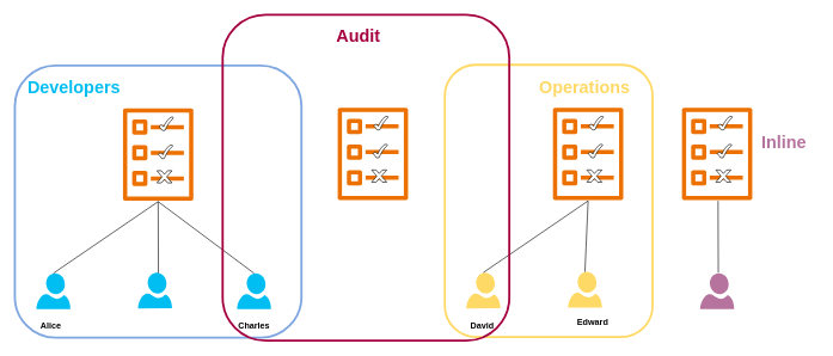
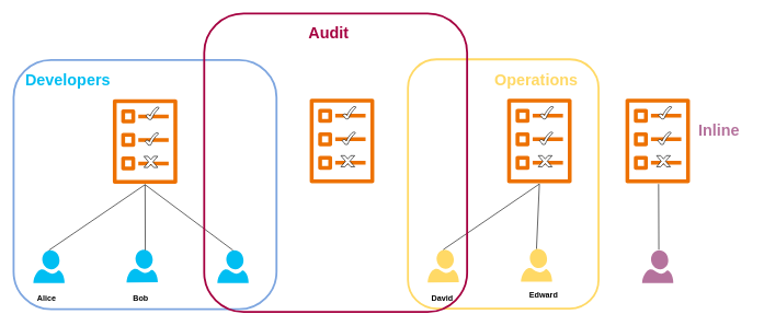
  <mxCell id="0" />
  <mxCell id="1" parent="0" />
  <mxCell id="2" value="" style="rounded=1;whiteSpace=wrap;html=1;fillColor=none;strokeWidth=3;strokeColor=#7EA6E0;" vertex="1" parent="1"><mxGeometry x="20" y="91" width="400" height="380" as="geometry" /></mxCell>
  <mxCell id="3" value="" style="sketch=0;outlineConnect=0;fontColor=#232F3E;gradientColor=none;fillColor=#ED7100;strokeColor=none;dashed=0;verticalLabelPosition=bottom;verticalAlign=top;align=center;html=1;fontSize=12;fontStyle=0;aspect=fixed;pointerEvents=1;shape=mxgraph.aws4.ecs_task;movable=1;resizable=1;rotatable=1;deletable=1;editable=1;locked=0;connectable=1;" vertex="1" parent="1"><mxGeometry x="170.35" y="151" width="99.31" height="128.83" as="geometry" /></mxCell>
  <mxCell id="4" value="" style="verticalLabelPosition=bottom;verticalAlign=top;html=1;shape=mxgraph.basic.tick;movable=1;resizable=1;rotatable=1;deletable=1;editable=1;locked=0;connectable=1;" vertex="1" parent="1"><mxGeometry x="221.35" y="162.83" width="20" height="19.17" as="geometry" /></mxCell>
  <mxCell id="5" value="" style="verticalLabelPosition=bottom;verticalAlign=top;html=1;shape=mxgraph.basic.tick;movable=1;resizable=1;rotatable=1;deletable=1;editable=1;locked=0;connectable=1;" vertex="1" parent="1"><mxGeometry x="220.35" y="201.83" width="20" height="19.17" as="geometry" /></mxCell>
  <mxCell id="6" value="" style="verticalLabelPosition=bottom;verticalAlign=top;html=1;shape=mxgraph.basic.x;movable=1;resizable=1;rotatable=1;deletable=1;editable=1;locked=0;connectable=1;" vertex="1" parent="1"><mxGeometry x="218.35" y="237.83" width="21" height="17" as="geometry" /></mxCell>
  <mxCell id="7" value="" style="verticalLabelPosition=bottom;html=1;verticalAlign=top;align=center;strokeColor=none;fillColor=#00BEF2;shape=mxgraph.azure.user;" vertex="1" parent="1"><mxGeometry x="50" y="381" width="47.5" height="50" as="geometry" /></mxCell>
  <mxCell id="8" value="" style="verticalLabelPosition=bottom;html=1;verticalAlign=top;align=center;strokeColor=none;fillColor=#00BEF2;shape=mxgraph.azure.user;" vertex="1" parent="1"><mxGeometry x="191.85" y="380" width="47.5" height="50" as="geometry" /></mxCell>
  <mxCell id="9" value="" style="verticalLabelPosition=bottom;html=1;verticalAlign=top;align=center;strokeColor=none;fillColor=#00BEF2;shape=mxgraph.azure.user;" vertex="1" parent="1"><mxGeometry x="330" y="381" width="47.5" height="50" as="geometry" /></mxCell>
  <mxCell id="10" value="&lt;b&gt;Alice&lt;/b&gt;" style="text;whiteSpace=wrap;html=1;" vertex="1" parent="1"><mxGeometry x="53.75" y="441" width="40" height="30" as="geometry" /></mxCell>
- <mxCell id="12" value="&lt;b&gt;Charles&lt;/b&gt;" style="text;whiteSpace=wrap;html=1;" vertex="1" parent="1"><mxGeometry x="330" y="441" width="40" height="30" as="geometry" /></mxCell>
+ <mxCell id="11" value="&lt;b&gt;Bob&lt;/b&gt;" style="text;whiteSpace=wrap;html=1;" vertex="1" parent="1"><mxGeometry x="200" y="441" width="40" height="30" as="geometry" /></mxCell>
  <mxCell id="13" value="" style="endArrow=none;html=1;rounded=0;exitX=0.5;exitY=0;exitDx=0;exitDy=0;exitPerimeter=0;entryX=0.5;entryY=0;entryDx=0;entryDy=0;entryPerimeter=0;" edge="1" parent="1" source="9" target="7"><mxGeometry width="50" height="50" relative="1" as="geometry"><mxPoint x="360" y="349.83" as="sourcePoint" /><mxPoint x="80" y="349.83" as="targetPoint" /><Array as="points"><mxPoint x="220" y="281" /></Array></mxGeometry></mxCell>
  <mxCell id="14" value="" style="endArrow=none;html=1;rounded=0;" edge="1" parent="1"><mxGeometry width="50" height="50" relative="1" as="geometry"><mxPoint x="220.35" y="381" as="sourcePoint" /><mxPoint x="220" y="281" as="targetPoint" /></mxGeometry></mxCell>
  <mxCell id="15" value="" style="rounded=1;whiteSpace=wrap;html=1;fillColor=none;strokeWidth=3;strokeColor=#FFD966;" vertex="1" parent="1"><mxGeometry x="620" y="90" width="290" height="380" as="geometry" /></mxCell>
  <mxCell id="16" value="" style="sketch=0;outlineConnect=0;fontColor=#232F3E;gradientColor=none;fillColor=#ED7100;strokeColor=none;dashed=0;verticalLabelPosition=bottom;verticalAlign=top;align=center;html=1;fontSize=12;fontStyle=0;aspect=fixed;pointerEvents=1;shape=mxgraph.aws4.ecs_task;movable=1;resizable=1;rotatable=1;deletable=1;editable=1;locked=0;connectable=1;" vertex="1" parent="1"><mxGeometry x="770.35" y="150" width="99.31" height="128.83" as="geometry" /></mxCell>
  <mxCell id="17" value="" style="verticalLabelPosition=bottom;verticalAlign=top;html=1;shape=mxgraph.basic.tick;movable=1;resizable=1;rotatable=1;deletable=1;editable=1;locked=0;connectable=1;" vertex="1" parent="1"><mxGeometry x="821.35" y="161.83" width="20" height="19.17" as="geometry" /></mxCell>
  <mxCell id="18" value="" style="verticalLabelPosition=bottom;verticalAlign=top;html=1;shape=mxgraph.basic.tick;movable=1;resizable=1;rotatable=1;deletable=1;editable=1;locked=0;connectable=1;" vertex="1" parent="1"><mxGeometry x="820.35" y="200.83" width="20" height="19.17" as="geometry" /></mxCell>
  <mxCell id="19" value="" style="verticalLabelPosition=bottom;verticalAlign=top;html=1;shape=mxgraph.basic.x;movable=1;resizable=1;rotatable=1;deletable=1;editable=1;locked=0;connectable=1;" vertex="1" parent="1"><mxGeometry x="818.35" y="236.83" width="21" height="17" as="geometry" /></mxCell>
  <mxCell id="20" value="" style="verticalLabelPosition=bottom;html=1;verticalAlign=top;align=center;strokeColor=none;fillColor=#FFD966;shape=mxgraph.azure.user;" vertex="1" parent="1"><mxGeometry x="650" y="380" width="47.5" height="50" as="geometry" /></mxCell>
  <mxCell id="21" value="" style="verticalLabelPosition=bottom;html=1;verticalAlign=top;align=center;strokeColor=none;fillColor=#FFD966;shape=mxgraph.azure.user;" vertex="1" parent="1"><mxGeometry x="791.85" y="379" width="47.5" height="50" as="geometry" /></mxCell>
  <mxCell id="22" value="&lt;b&gt;David&lt;/b&gt;" style="text;whiteSpace=wrap;html=1;" vertex="1" parent="1"><mxGeometry x="653.75" y="440" width="40" height="30" as="geometry" /></mxCell>
  <mxCell id="23" value="&lt;b&gt;Edward&lt;/b&gt;" style="text;whiteSpace=wrap;html=1;" vertex="1" parent="1"><mxGeometry x="802.6" y="435" width="40" height="30" as="geometry" /></mxCell>
  <mxCell id="24" value="" style="endArrow=none;html=1;rounded=0;exitX=0.5;exitY=0;exitDx=0;exitDy=0;exitPerimeter=0;entryX=0.5;entryY=0;entryDx=0;entryDy=0;entryPerimeter=0;" edge="1" source="21" target="20" parent="1"><mxGeometry width="50" height="50" relative="1" as="geometry"><mxPoint x="953.75" y="380" as="sourcePoint" /><mxPoint x="680" y="348.83" as="targetPoint" /><Array as="points"><mxPoint x="820" y="280" /></Array></mxGeometry></mxCell>
  <mxCell id="25" value="&lt;h1 style=&quot;margin-top: 0px;&quot;&gt;&lt;font color=&quot;#ffd966&quot;&gt;Operations&lt;/font&gt;&lt;/h1&gt;" style="text;html=1;whiteSpace=wrap;overflow=hidden;rounded=0;" vertex="1" parent="1"><mxGeometry x="750" y="101" width="240" height="39" as="geometry" /></mxCell>
  <mxCell id="26" value="&lt;h1 style=&quot;margin-top: 0px;&quot;&gt;&lt;font color=&quot;#00bef2&quot;&gt;Developers&lt;/font&gt;&lt;/h1&gt;" style="text;html=1;whiteSpace=wrap;overflow=hidden;rounded=0;" vertex="1" parent="1"><mxGeometry x="36" y="101" width="320" height="80" as="geometry" /></mxCell>
  <mxCell id="27" value="" style="sketch=0;outlineConnect=0;fontColor=#232F3E;gradientColor=none;fillColor=#ED7100;strokeColor=none;dashed=0;verticalLabelPosition=bottom;verticalAlign=top;align=center;html=1;fontSize=12;fontStyle=0;aspect=fixed;pointerEvents=1;shape=mxgraph.aws4.ecs_task;movable=1;resizable=1;rotatable=1;deletable=1;editable=1;locked=0;connectable=1;" vertex="1" parent="1"><mxGeometry x="950.35" y="150" width="99.31" height="128.83" as="geometry" /></mxCell>
  <mxCell id="28" value="" style="verticalLabelPosition=bottom;verticalAlign=top;html=1;shape=mxgraph.basic.tick;movable=1;resizable=1;rotatable=1;deletable=1;editable=1;locked=0;connectable=1;" vertex="1" parent="1"><mxGeometry x="1001.35" y="161.83" width="20" height="19.17" as="geometry" /></mxCell>
  <mxCell id="29" value="" style="verticalLabelPosition=bottom;verticalAlign=top;html=1;shape=mxgraph.basic.tick;movable=1;resizable=1;rotatable=1;deletable=1;editable=1;locked=0;connectable=1;" vertex="1" parent="1"><mxGeometry x="1000.35" y="200.83" width="20" height="19.17" as="geometry" /></mxCell>
  <mxCell id="30" value="" style="verticalLabelPosition=bottom;verticalAlign=top;html=1;shape=mxgraph.basic.x;movable=1;resizable=1;rotatable=1;deletable=1;editable=1;locked=0;connectable=1;" vertex="1" parent="1"><mxGeometry x="998.35" y="236.83" width="21" height="17" as="geometry" /></mxCell>
  <mxCell id="31" value="&lt;h1 style=&quot;margin-top: 0px;&quot;&gt;&lt;font color=&quot;#b5739d&quot;&gt;Inline&lt;/font&gt;&lt;/h1&gt;" style="text;html=1;whiteSpace=wrap;overflow=hidden;rounded=0;" vertex="1" parent="1"><mxGeometry x="1060" y="177.83" width="80" height="39" as="geometry" /></mxCell>
  <mxCell id="32" value="" style="verticalLabelPosition=bottom;html=1;verticalAlign=top;align=center;strokeColor=none;fillColor=#B5739D;shape=mxgraph.azure.user;" vertex="1" parent="1"><mxGeometry x="976.26" y="381" width="47.5" height="50" as="geometry" /></mxCell>
  <mxCell id="33" value="" style="endArrow=none;html=1;rounded=0;" edge="1" parent="1"><mxGeometry width="50" height="50" relative="1" as="geometry"><mxPoint x="1001.7" y="380" as="sourcePoint" /><mxPoint x="1001.35" y="280" as="targetPoint" /></mxGeometry></mxCell>
  <mxCell id="34" value="" style="sketch=0;outlineConnect=0;fontColor=#232F3E;gradientColor=none;fillColor=#ED7100;strokeColor=none;dashed=0;verticalLabelPosition=bottom;verticalAlign=top;align=center;html=1;fontSize=12;fontStyle=0;aspect=fixed;pointerEvents=1;shape=mxgraph.aws4.ecs_task;movable=1;resizable=1;rotatable=1;deletable=1;editable=1;locked=0;connectable=1;" vertex="1" parent="1"><mxGeometry x="470" y="150" width="99.31" height="128.83" as="geometry" /></mxCell>
  <mxCell id="35" value="" style="verticalLabelPosition=bottom;verticalAlign=top;html=1;shape=mxgraph.basic.tick;movable=1;resizable=1;rotatable=1;deletable=1;editable=1;locked=0;connectable=1;" vertex="1" parent="1"><mxGeometry x="521" y="161.83" width="20" height="19.17" as="geometry" /></mxCell>
  <mxCell id="36" value="" style="verticalLabelPosition=bottom;verticalAlign=top;html=1;shape=mxgraph.basic.tick;movable=1;resizable=1;rotatable=1;deletable=1;editable=1;locked=0;connectable=1;" vertex="1" parent="1"><mxGeometry x="520" y="200.83" width="20" height="19.17" as="geometry" /></mxCell>
  <mxCell id="37" value="" style="verticalLabelPosition=bottom;verticalAlign=top;html=1;shape=mxgraph.basic.x;movable=1;resizable=1;rotatable=1;deletable=1;editable=1;locked=0;connectable=1;" vertex="1" parent="1"><mxGeometry x="518" y="236.83" width="21" height="17" as="geometry" /></mxCell>
  <mxCell id="38" value="" style="rounded=1;whiteSpace=wrap;html=1;fillColor=none;strokeWidth=3;strokeColor=#A50040;fontColor=#ffffff;" vertex="1" parent="1"><mxGeometry x="310" y="20" width="400" height="455" as="geometry" /></mxCell>
  <mxCell id="39" value="&lt;h1 style=&quot;margin-top: 0px;&quot;&gt;&lt;font color=&quot;#a50040&quot;&gt;Audit&lt;/font&gt;&lt;/h1&gt;" style="text;html=1;whiteSpace=wrap;overflow=hidden;rounded=0;" vertex="1" parent="1"><mxGeometry x="466.53" y="30" width="106.25" height="39" as="geometry" /></mxCell>
